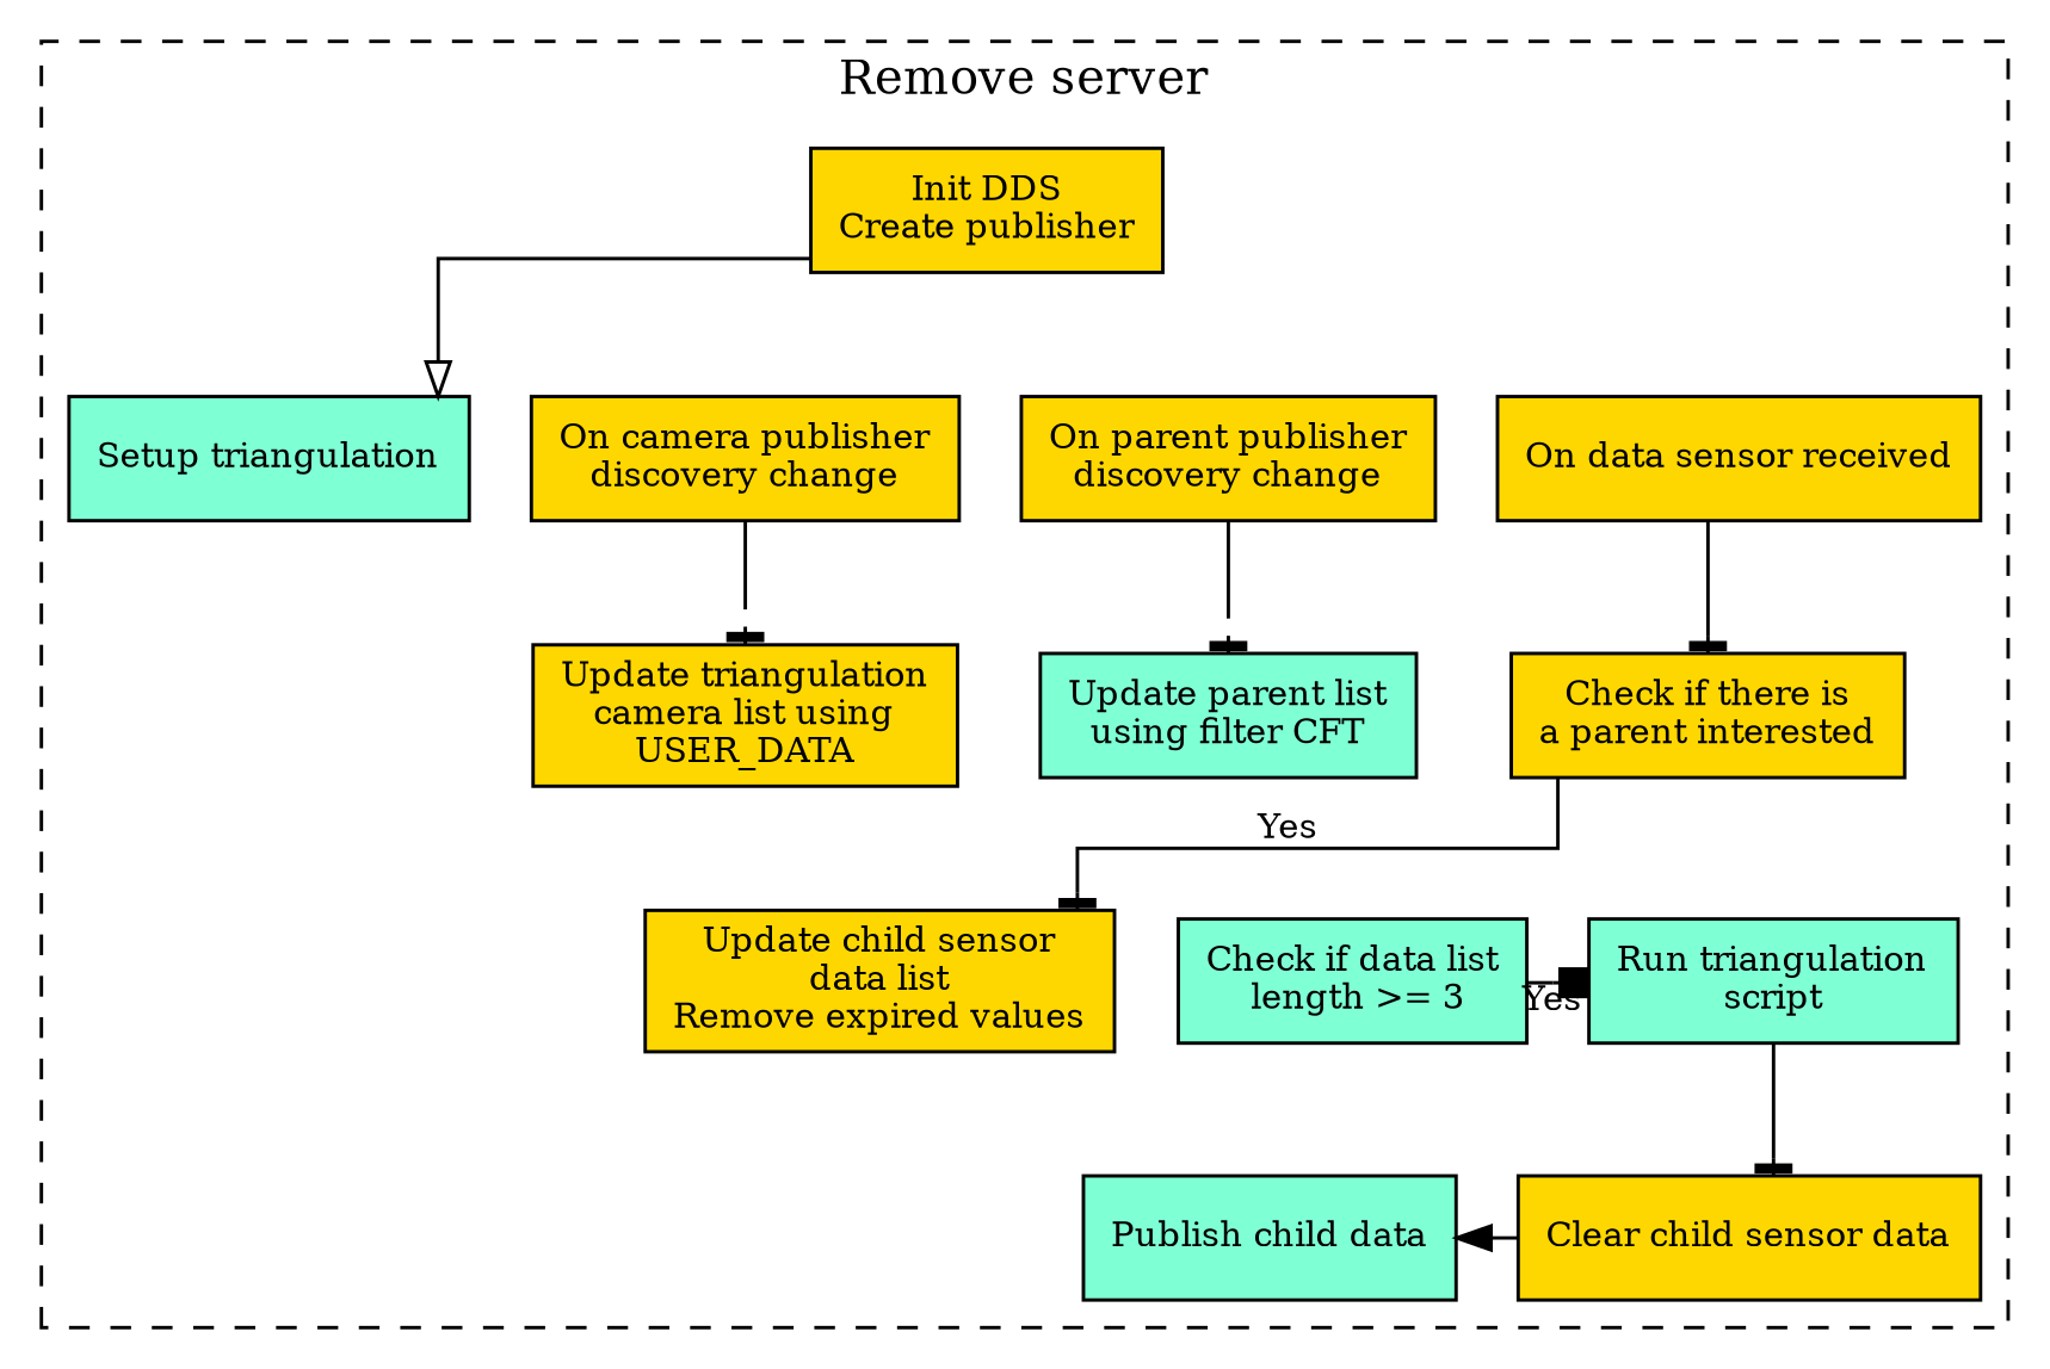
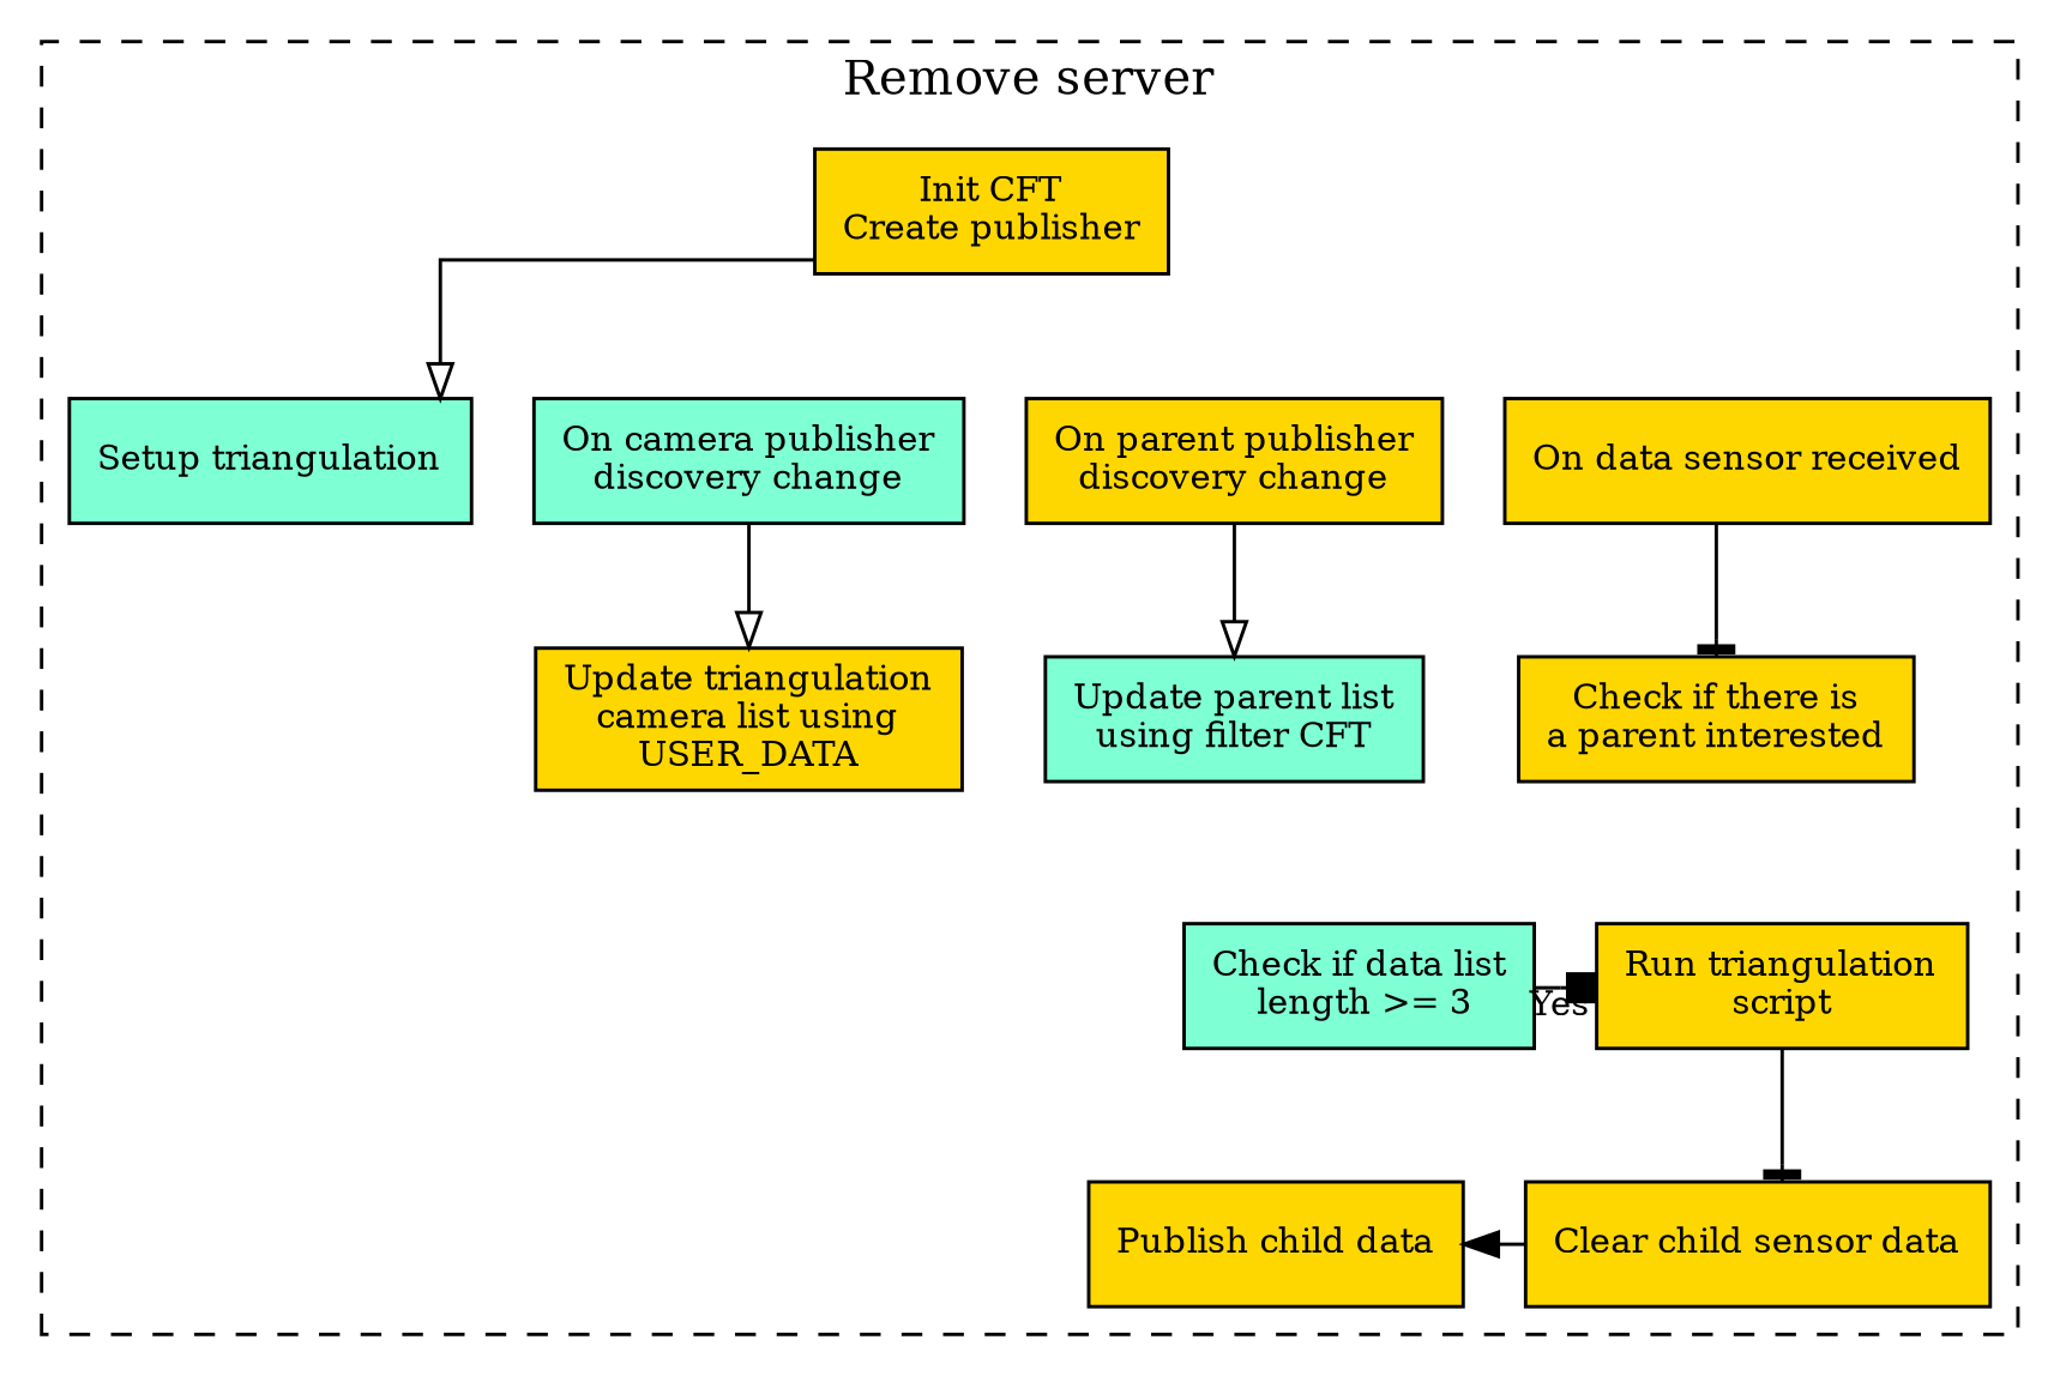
  digraph {
    splines=ortho
    node [fillcolor=gold fontsize=10 shape=box style=filled]
    edge [arrowhead=tee fontsize=10]
-   n1 [label="Update child sensor\ndata list\nRemove expired values"]
    n2 [fillcolor=aquamarine label="Check if data list\n length >= 3"]
-   n3 [fillcolor=aquamarine label="Run triangulation\nscript"]
+   n3 [label="Run triangulation\nscript"]
    n4 [label="Clear child sensor data"]
-   n5 [fillcolor=aquamarine label="Publish child data"]
+   n5 [label="Publish child data"]
    n6 [fillcolor=aquamarine label="Setup triangulation"]
-   n7 [label="Init DDS\nCreate publisher"]
-   n8 [label="On camera publisher\ndiscovery change"]
+   n7 [label="Init CFT\nCreate publisher"]
+   n8 [fillcolor=aquamarine label="On camera publisher\ndiscovery change"]
    n9 [label="On parent publisher\ndiscovery change"]
    n10 [label="On data sensor received"]
    n11 [label="Update triangulation\ncamera list using\nUSER_DATA"]
    n12 [fillcolor=aquamarine label="Update parent list\nusing filter CFT"]
    n13 [label="Check if there is\na parent interested"]
    serv_width [height=0 style=invisible width=0 fillcolor=""]
    subgraph cluster_1 {
      label="Remove server"
      style=dashed
      n6
      n7
      n8
      n9
      n10
      n11
      n12
      n13
      serv_width
      subgraph sub_2 {
        label="Room server"
        rank=same
        style=dashed
-       n1
        n2
        n3
      }
      subgraph sub_3 {
        label="Room server"
        rank=same
        style=dashed
        n4
        n5
      }
    }
    n2 -> n3 [arrowhead=box xlabel="Yes "]
    n3 -> n4
    n5 -> n4 [dir=back arrowhead=""]
    n7 -> n6 [arrowhead=onormal]
    n7 -> n8 [arrowhead=none style=invisible]
    n7 -> n9 [arrowhead=none style=invisible]
    n7 -> n10 [arrowhead=none style=invisible]
-   n8 -> n11
-   n9 -> n12
+   n8 -> n11 [arrowhead=onormal]
+   n9 -> n12 [arrowhead=onormal]
    n10 -> n13
-   n13 -> n1 [xlabel="Yes "]
  }
